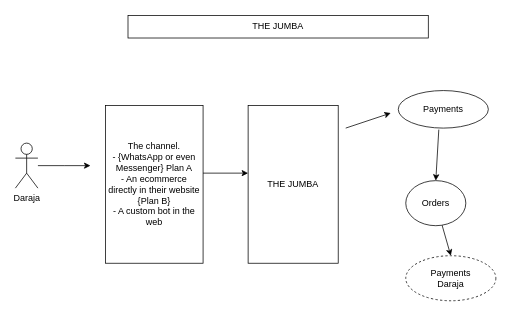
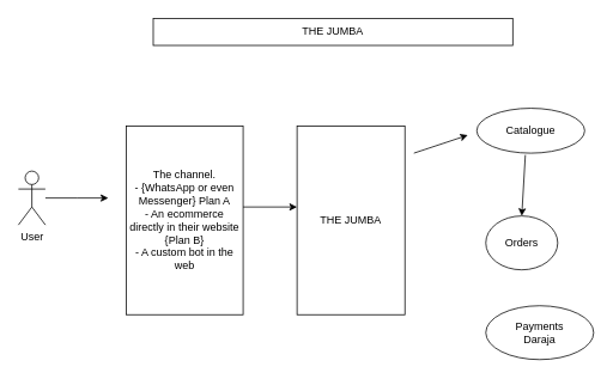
  <mxCell id="0" />
  <mxCell id="1" parent="0" />
  <mxCell id="2" value="THE JUMBA" style="rounded=0;whiteSpace=wrap;html=1;" parent="1" vertex="1"><mxGeometry x="170" width="400" height="30" as="geometry" y="20" /></mxCell>
  <mxCell id="3" value="" style="edgeStyle=orthogonalEdgeStyle;rounded=0;orthogonalLoop=1;jettySize=auto;html=1;" parent="1" source="4" edge="1"><mxGeometry relative="1" as="geometry"><mxPoint x="120" y="220" as="targetPoint" /></mxGeometry></mxCell>
- <mxCell id="4" value="Daraja" style="shape=umlActor;verticalLabelPosition=bottom;verticalAlign=top;html=1;outlineConnect=0;" parent="1" vertex="1"><mxGeometry x="20" y="190" width="30" height="60" as="geometry" /></mxCell>
+ <mxCell id="4" value="User" style="shape=umlActor;verticalLabelPosition=bottom;verticalAlign=top;html=1;outlineConnect=0;" parent="1" vertex="1"><mxGeometry x="20" y="190" width="30" height="60" as="geometry" /></mxCell>
  <mxCell id="5" value="The channel. &lt;br&gt;- {WhatsApp or even Messenger} Plan A&lt;br&gt;- An ecommerce directly in their website {Plan B}&lt;br&gt;- A custom bot in the web" style="rounded=0;whiteSpace=wrap;html=1;" parent="1" vertex="1"><mxGeometry x="140" y="140" width="130" height="210" as="geometry" /></mxCell>
  <mxCell id="6" value="THE JUMBA" style="rounded=0;whiteSpace=wrap;html=1;" parent="1" vertex="1"><mxGeometry x="330" y="140" width="120" height="210" as="geometry" /></mxCell>
- <mxCell id="7" value="Payments" style="ellipse;whiteSpace=wrap;html=1;" parent="1" vertex="1"><mxGeometry x="530" y="120" width="120" height="50" as="geometry" /></mxCell>
+ <mxCell id="7" value="Catalogue" style="ellipse;whiteSpace=wrap;html=1;" parent="1" vertex="1"><mxGeometry x="530" y="120" width="120" height="50" as="geometry" /></mxCell>
  <mxCell id="8" value="Orders" style="ellipse;whiteSpace=wrap;html=1;" parent="1" vertex="1"><mxGeometry x="540" y="240" width="80" height="60" as="geometry" /></mxCell>
- <mxCell id="9" value="Payments&lt;br&gt;Daraja" style="ellipse;whiteSpace=wrap;html=1;dashed=1;" parent="1" vertex="1"><mxGeometry x="540" y="340" width="120" height="60" as="geometry" /></mxCell>
+ <mxCell id="9" value="Payments&lt;br&gt;Daraja" style="ellipse;whiteSpace=wrap;html=1;" parent="1" vertex="1"><mxGeometry x="540" y="340" width="120" height="60" as="geometry" /></mxCell>
  <mxCell id="10" value="" style="edgeStyle=orthogonalEdgeStyle;rounded=0;orthogonalLoop=1;jettySize=auto;html=1;" parent="1" edge="1"><mxGeometry relative="1" as="geometry"><mxPoint x="270" y="230" as="sourcePoint" /><mxPoint x="330" y="230" as="targetPoint" /></mxGeometry></mxCell>
  <mxCell id="11" value="" style="endArrow=classic;html=1;rounded=0;" parent="1" edge="1"><mxGeometry width="50" height="50" relative="1" as="geometry"><mxPoint x="460" y="170" as="sourcePoint" /><mxPoint x="520" y="150" as="targetPoint" /><Array as="points" /></mxGeometry></mxCell>
  <mxCell id="12" value="" style="endArrow=classic;html=1;rounded=0;exitX=0.45;exitY=1.04;exitDx=0;exitDy=0;exitPerimeter=0;entryX=0.5;entryY=0;entryDx=0;entryDy=0;" parent="1" source="7" target="8" edge="1"><mxGeometry width="50" height="50" relative="1" as="geometry"><mxPoint x="580" y="200" as="sourcePoint" /><mxPoint x="640" y="200" as="targetPoint" /></mxGeometry></mxCell>
- <mxCell id="13" value="" style="endArrow=classic;html=1;rounded=0;entryX=0.5;entryY=0;entryDx=0;entryDy=0;" parent="1" source="8" target="9" edge="1"><mxGeometry width="50" height="50" relative="1" as="geometry"><mxPoint x="390" y="540" as="sourcePoint" /><mxPoint x="600" y="330" as="targetPoint" /></mxGeometry></mxCell>
